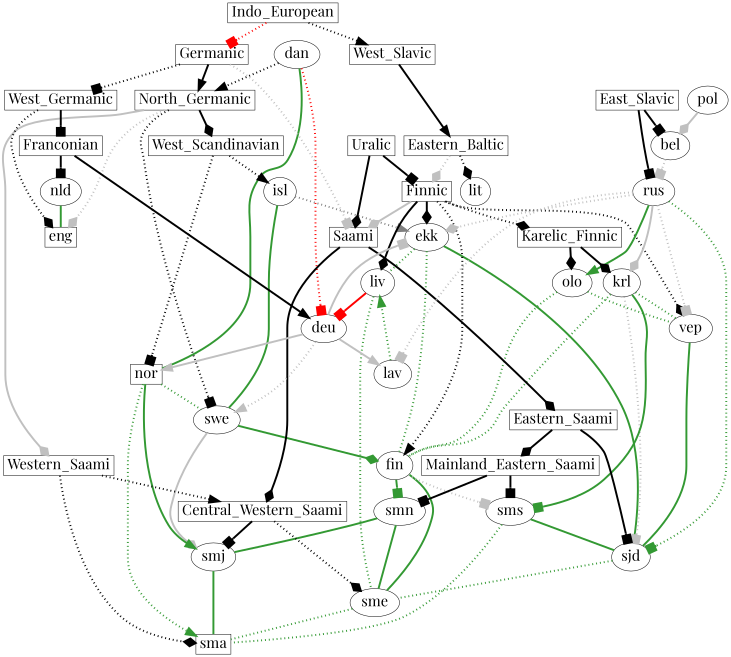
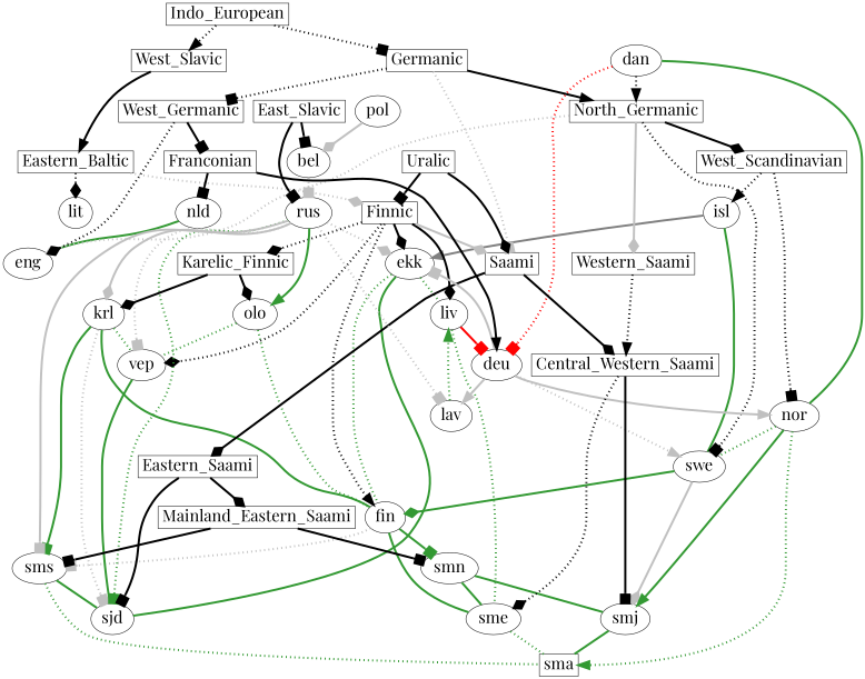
  digraph {
    fontname="Playfair Display"
    splines=true
    node [fontcolor=black fontname="Playfair Display" fontsize=30]
    edge [arrowhead=box arrowsize=2 color="#000000ff" fontname="Playfair Display" penwidth=4 style=solid]
    dan [height=0.05 width=0.1]
    ekk [height=0.05 width=0.1]
    fin [height=0.05 width=0.1]
    liv [height=0.05 width=0.1]
    sjd [height=0.05 width=0.1]
-   eng [height=0.05 width=0.1 shape=box]
+   eng [height=0.05 width=0.1]
    sme [height=0.05 width=0.1]
    isl [height=0.05 width=0.1]
    swe [height=0.05 width=0.1]
    krl [height=0.05 width=0.1]
    vep [height=0.05 width=0.1]
    nld [height=0.05 width=0.1]
-   nor [height=0.05 width=0.1 shape=box]
+   nor [height=0.05 width=0.1]
    olo [height=0.05 width=0.1]
    sma [height=0.05 shape=box width=0.1]
    smj [height=0.05 width=0.1]
    smn [height=0.05 width=0.1]
    sms [height=0.05 width=0.1]
    Eastern_Baltic [height=0.05 shape=box width=0.1]
    Finnic [height=0.05 shape=box width=0.1]
    Saami [height=0.05 shape=box width=0.1]
    Germanic [height=0.05 shape=box width=0.1]
    North_Germanic [height=0.05 shape=box width=0.1]
    Western_Saami [height=0.05 shape=box width=0.1]
    bel [height=0.05 width=0.1]
    deu [height=0.05 width=0.1]
    lav [height=0.05 width=0.1]
    pol [height=0.05 width=0.1]
    rus [height=0.05 width=0.1]
    n30 [height=0.05 label=West_Slavic shape=box width=0.1]
    Central_Western_Saami [height=0.05 shape=box width=0.1]
    East_Slavic [height=0.05 shape=box width=0.1]
    lit [height=0.05 width=0.1]
    Eastern_Saami [height=0.05 shape=box width=0.1]
    Mainland_Eastern_Saami [height=0.05 shape=box width=0.1]
    Karelic_Finnic [height=0.05 shape=box width=0.1]
    Franconian [height=0.05 shape=box width=0.1]
    West_Germanic [height=0.05 shape=box width=0.1]
    Indo_European [height=0.05 shape=box width=0.1]
    West_Scandinavian [height=0.05 shape=box width=0.1]
    Uralic [height=0.05 shape=box width=0.1]
    subgraph sub_1 {
    }
    subgraph sub_2 {
      dan
      ekk
      fin
      liv
      sjd
      eng
      sme
      isl
      swe
      krl
      vep
      nld
      nor
      olo
      sma
      smj
      smn
      sms
    }
    subgraph sub_3 {
      dan
      ekk
      fin
      liv
      sjd
      eng
      isl
      swe
      krl
      vep
      nld
      nor
      olo
      sma
      smj
      smn
      sms
      Eastern_Baltic
      Finnic
      Saami
      Germanic
      North_Germanic
      Western_Saami
      bel
      deu
      lav
      pol
      rus
    }
    subgraph sub_4 {
      dan
      ekk
      fin
      liv
      sjd
      eng
      sme
      isl
      swe
      krl
      vep
      nld
      nor
      olo
      sma
      smj
      smn
      sms
      Eastern_Baltic
      Finnic
      Saami
      Germanic
      North_Germanic
      Western_Saami
      bel
      deu
      lav
      pol
      rus
      n30
      Central_Western_Saami
      East_Slavic
      lit
      Eastern_Saami
      Mainland_Eastern_Saami
      Karelic_Finnic
      Franconian
      West_Germanic
      Indo_European
      West_Scandinavian
      Uralic
    }
    dan -> North_Germanic [arrowhead=normal style=dotted]
    dan -> deu [color="#ff0000ff" style=dotted]
    ekk -> fin [color="#339933ff" dir=none style=dotted arrowhead="" arrowsize=""]
    ekk -> liv [color="#339933ff" dir=none style=dotted arrowhead="" arrowsize=""]
    ekk -> sjd [color="#339933ff" dir=none arrowhead="" arrowsize=""]
    fin -> sme [color="#339933ff" dir=none arrowhead="" arrowsize=""]
    fin -> smn [color="#339933ff"]
    fin -> sms [color="#c0c0c0ff" style=dotted]
    liv -> sme [color="#339933ff" dir=none style=dotted arrowhead="" arrowsize=""]
    liv -> deu [color="#ff0000ff"]
-   sjd -> sme [color="#339933ff" dir=none style=dotted arrowhead="" arrowsize=""]
    sme -> sma [color="#339933ff" dir=none style=dotted arrowhead="" arrowsize=""]
-   isl -> ekk [arrowhead=normal color="#808080ff" style=dotted]
+   isl -> ekk [arrowhead=normal color="#808080ff"]
    isl -> swe [color="#339933ff" dir=none arrowhead="" arrowsize=""]
    swe -> fin [arrowhead=diamond color="#339933ff"]
    swe -> smj [arrowhead=diamond color="#c0c0c0ff"]
-   krl -> fin [color="#339933ff" dir=none style=dotted arrowhead="" arrowsize=""]
+   krl -> fin [color="#339933ff" dir=none arrowhead="" arrowsize=""]
    krl -> sjd [color="#c0c0c0ff" style=dotted]
    krl -> vep [color="#339933ff" dir=none style=dotted arrowhead="" arrowsize=""]
    krl -> sms [color="#339933ff"]
    vep -> sjd [color="#339933ff" dir=none arrowhead="" arrowsize=""]
    nld -> eng [color="#339933ff" dir=none arrowhead="" arrowsize=""]
    nor -> dan [color="#339933ff" dir=none arrowhead="" arrowsize=""]
    nor -> swe [color="#339933ff" dir=none style=dotted arrowhead="" arrowsize=""]
    nor -> sma [arrowhead=normal color="#339933ff" style=dotted]
    nor -> smj [arrowhead=normal color="#339933ff"]
    olo -> fin [color="#339933ff" dir=none style=dotted arrowhead="" arrowsize=""]
    olo -> vep [color="#339933ff" dir=none style=dotted arrowhead="" arrowsize=""]
    smj -> sma [color="#339933ff" dir=none arrowhead="" arrowsize=""]
    smn -> sme [color="#339933ff" dir=none arrowhead="" arrowsize=""]
    smn -> smj [color="#339933ff" dir=none arrowhead="" arrowsize=""]
    sms -> sjd [color="#339933ff" dir=none arrowhead="" arrowsize=""]
    sms -> sma [color="#339933ff" dir=none style=dotted arrowhead="" arrowsize=""]
    Eastern_Baltic -> Finnic [arrowhead=diamond color="#c0c0c0ff" style=dotted]
    Eastern_Baltic -> lit [arrowhead=diamond style=dotted]
    Finnic -> ekk [arrowhead=diamond]
    Finnic -> fin [arrowhead=normal style=dotted]
    Finnic -> liv [arrowhead=diamond]
    Finnic -> vep [arrowhead=diamond style=dotted]
    Finnic -> Saami [arrowhead=diamond color="#c0c0c0ff"]
    Finnic -> Karelic_Finnic [arrowhead=diamond style=dotted]
    Saami -> Central_Western_Saami [arrowhead=diamond]
    Saami -> Eastern_Saami [arrowhead=diamond]
    Germanic -> Saami [color="#c0c0c0ff" style=dotted]
    Germanic -> North_Germanic [arrowhead=normal]
    Germanic -> West_Germanic [style=dotted]
    North_Germanic -> eng [arrowhead=diamond color="#c0c0c0ff" style=dotted]
    North_Germanic -> swe [style=dotted]
    North_Germanic -> Western_Saami [arrowhead=diamond color="#c0c0c0ff"]
    North_Germanic -> West_Scandinavian [arrowhead=diamond]
-   Western_Saami -> sma [arrowhead=diamond style=dotted]
    Western_Saami -> Central_Western_Saami [arrowhead=normal style=dotted]
    bel -> rus [color="#c0c0c0ff" style=dotted]
    deu -> ekk [color="#c0c0c0ff"]
    deu -> swe [arrowhead=normal color="#c0c0c0ff" style=dotted]
    deu -> nor [arrowhead=normal color="#c0c0c0ff"]
    deu -> lav [arrowhead=normal color="#c0c0c0ff"]
    lav -> liv [arrowhead=normal color="#339933ff" style=dotted]
    pol -> bel [arrowhead=diamond color="#c0c0c0ff"]
    rus -> ekk [arrowhead=diamond color="#c0c0c0ff" style=dotted]
    rus -> sjd [color="#339933ff" style=dotted]
    rus -> krl [arrowhead=diamond color="#c0c0c0ff"]
    rus -> vep [color="#c0c0c0ff" style=dotted]
    rus -> olo [arrowhead=normal color="#339933ff"]
+   rus -> sms [color="#c0c0c0ff"]
    rus -> lav [color="#c0c0c0ff" style=dotted]
    n30 -> Eastern_Baltic [arrowhead=normal]
    Central_Western_Saami -> sme [arrowhead=diamond style=dotted]
    Central_Western_Saami -> smj
    East_Slavic -> bel
    East_Slavic -> rus
    Eastern_Saami -> sjd
    Eastern_Saami -> Mainland_Eastern_Saami [arrowhead=diamond]
    Mainland_Eastern_Saami -> smn
    Mainland_Eastern_Saami -> sms
    Karelic_Finnic -> krl [arrowhead=diamond]
    Karelic_Finnic -> olo [arrowhead=diamond]
    Franconian -> nld
    Franconian -> deu [arrowhead=normal]
    West_Germanic -> eng [arrowhead=diamond style=dotted]
    West_Germanic -> Franconian
-   Indo_European -> Germanic [color="#ff0000ff" style=dotted]
+   Indo_European -> Germanic [style=dotted]
    Indo_European -> n30 [arrowhead=normal style=dotted]
    West_Scandinavian -> isl [arrowhead=normal style=dotted]
    West_Scandinavian -> nor [style=dotted]
    Uralic -> Finnic
    Uralic -> Saami [arrowhead=diamond]
  }
